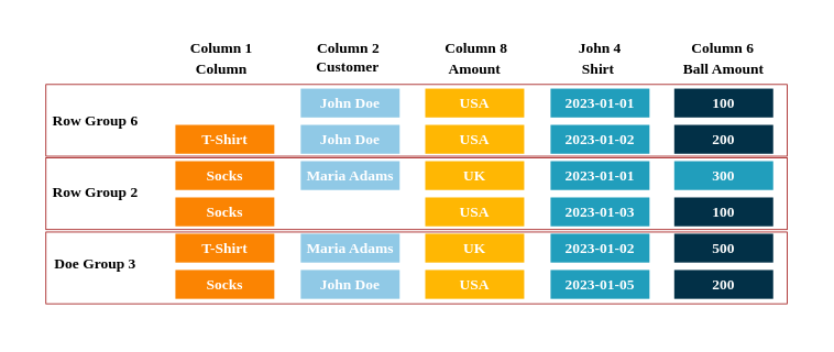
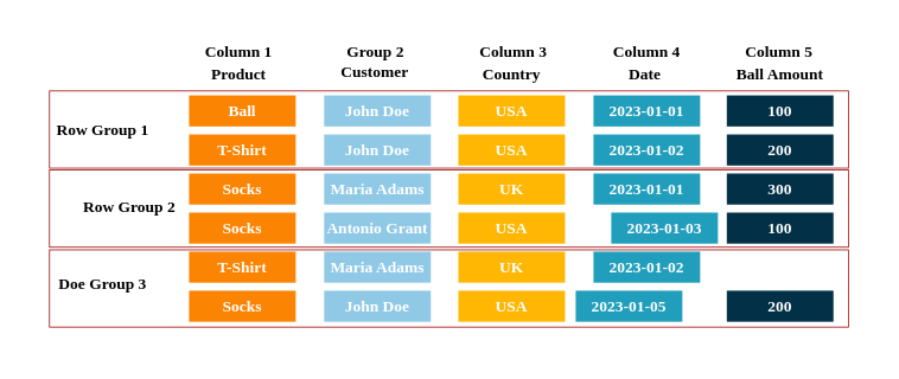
  <mxCell id="0" />
  <mxCell id="1" parent="0" />
  <mxCell id="2" value="" style="rounded=0;whiteSpace=wrap;html=1;strokeColor=none;fillColor=none;" parent="1" vertex="1"><mxGeometry x="20.5" y="20.5" width="968" height="384" as="geometry" /></mxCell>
  <mxCell id="3" value="" style="rounded=0;whiteSpace=wrap;html=1;strokeColor=#990000;" parent="1" vertex="1"><mxGeometry x="55" y="281" width="899" height="87" as="geometry" /></mxCell>
  <mxCell id="4" value="" style="rounded=0;whiteSpace=wrap;html=1;strokeColor=#990000;" parent="1" vertex="1"><mxGeometry x="55" y="191" width="899" height="87" as="geometry" /></mxCell>
  <mxCell id="5" value="" style="rounded=0;whiteSpace=wrap;html=1;strokeColor=#990000;" parent="1" vertex="1"><mxGeometry x="55" y="102" width="899" height="87" as="geometry" /></mxCell>
  <mxCell id="6" value="&lt;font face=&quot;Times New Roman&quot; style=&quot;font-size: 18px;&quot;&gt;&lt;b style=&quot;&quot;&gt;Column 1&lt;/b&gt;&lt;/font&gt;" style="text;html=1;strokeColor=none;fillColor=none;align=center;verticalAlign=middle;whiteSpace=wrap;rounded=0;" parent="1" vertex="1"><mxGeometry x="227" y="43" width="82" height="30" as="geometry" /></mxCell>
- <mxCell id="7" value="&lt;font face=&quot;Times New Roman&quot; style=&quot;font-size: 18px;&quot;&gt;&lt;b style=&quot;&quot;&gt;Column 2&lt;/b&gt;&lt;/font&gt;" style="text;html=1;strokeColor=none;fillColor=none;align=center;verticalAlign=middle;whiteSpace=wrap;rounded=0;" parent="1" vertex="1"><mxGeometry x="381" y="43" width="82" height="30" as="geometry" /></mxCell>
- <mxCell id="8" value="&lt;font face=&quot;Times New Roman&quot; style=&quot;font-size: 18px;&quot;&gt;&lt;b style=&quot;&quot;&gt;Column 8&lt;/b&gt;&lt;/font&gt;" style="text;html=1;strokeColor=none;fillColor=none;align=center;verticalAlign=middle;whiteSpace=wrap;rounded=0;" parent="1" vertex="1"><mxGeometry x="536" y="43" width="82" height="30" as="geometry" /></mxCell>
- <mxCell id="9" value="&lt;font face=&quot;Times New Roman&quot; style=&quot;font-size: 18px;&quot;&gt;&lt;b style=&quot;&quot;&gt;John 4&lt;/b&gt;&lt;/font&gt;" style="text;html=1;strokeColor=none;fillColor=none;align=center;verticalAlign=middle;whiteSpace=wrap;rounded=0;" parent="1" vertex="1"><mxGeometry x="686" y="43" width="82" height="30" as="geometry" /></mxCell>
- <mxCell id="10" value="&lt;font face=&quot;Times New Roman&quot; style=&quot;font-size: 18px;&quot;&gt;&lt;b style=&quot;&quot;&gt;Column 6&lt;/b&gt;&lt;/font&gt;" style="text;html=1;strokeColor=none;fillColor=none;align=center;verticalAlign=middle;whiteSpace=wrap;rounded=0;" parent="1" vertex="1"><mxGeometry x="835" y="43" width="82" height="30" as="geometry" /></mxCell>
- <mxCell id="11" value="&lt;font face=&quot;Times New Roman&quot; style=&quot;font-size: 18px;&quot;&gt;&lt;b style=&quot;&quot;&gt;Column&lt;/b&gt;&lt;/font&gt;" style="text;html=1;strokeColor=none;fillColor=none;align=center;verticalAlign=middle;whiteSpace=wrap;rounded=0;" parent="1" vertex="1"><mxGeometry x="227" y="68" width="82" height="30" as="geometry" /></mxCell>
+ <mxCell id="7" value="&lt;font face=&quot;Times New Roman&quot; style=&quot;font-size: 18px;&quot;&gt;&lt;b style=&quot;&quot;&gt;Group 2&lt;/b&gt;&lt;/font&gt;" style="text;html=1;strokeColor=none;fillColor=none;align=center;verticalAlign=middle;whiteSpace=wrap;rounded=0;" parent="1" vertex="1"><mxGeometry x="381" y="43" width="82" height="30" as="geometry" /></mxCell>
+ <mxCell id="8" value="&lt;font face=&quot;Times New Roman&quot; style=&quot;font-size: 18px;&quot;&gt;&lt;b style=&quot;&quot;&gt;Column 3&lt;/b&gt;&lt;/font&gt;" style="text;html=1;strokeColor=none;fillColor=none;align=center;verticalAlign=middle;whiteSpace=wrap;rounded=0;" parent="1" vertex="1"><mxGeometry x="536" y="43" width="82" height="30" as="geometry" /></mxCell>
+ <mxCell id="9" value="&lt;font face=&quot;Times New Roman&quot; style=&quot;font-size: 18px;&quot;&gt;&lt;b style=&quot;&quot;&gt;Column 4&lt;/b&gt;&lt;/font&gt;" style="text;html=1;strokeColor=none;fillColor=none;align=center;verticalAlign=middle;whiteSpace=wrap;rounded=0;" parent="1" vertex="1"><mxGeometry x="686" y="43" width="82" height="30" as="geometry" /></mxCell>
+ <mxCell id="10" value="&lt;font face=&quot;Times New Roman&quot; style=&quot;font-size: 18px;&quot;&gt;&lt;b style=&quot;&quot;&gt;Column 5&lt;/b&gt;&lt;/font&gt;" style="text;html=1;strokeColor=none;fillColor=none;align=center;verticalAlign=middle;whiteSpace=wrap;rounded=0;" parent="1" vertex="1"><mxGeometry x="835" y="43" width="82" height="30" as="geometry" /></mxCell>
+ <mxCell id="11" value="&lt;font face=&quot;Times New Roman&quot; style=&quot;font-size: 18px;&quot;&gt;&lt;b style=&quot;&quot;&gt;Product&lt;/b&gt;&lt;/font&gt;" style="text;html=1;strokeColor=none;fillColor=none;align=center;verticalAlign=middle;whiteSpace=wrap;rounded=0;" parent="1" vertex="1"><mxGeometry x="227" y="68" width="82" height="30" as="geometry" /></mxCell>
  <mxCell id="12" value="&lt;font face=&quot;Times New Roman&quot; style=&quot;font-size: 18px;&quot;&gt;&lt;b style=&quot;&quot;&gt;Customer&lt;/b&gt;&lt;/font&gt;" style="text;html=1;strokeColor=none;fillColor=none;align=center;verticalAlign=middle;whiteSpace=wrap;rounded=0;" parent="1" vertex="1"><mxGeometry x="380" y="66" width="82" height="30" as="geometry" /></mxCell>
- <mxCell id="13" value="&lt;font face=&quot;Times New Roman&quot; style=&quot;font-size: 18px;&quot;&gt;&lt;b style=&quot;&quot;&gt;Amount&lt;/b&gt;&lt;/font&gt;" style="text;html=1;strokeColor=none;fillColor=none;align=center;verticalAlign=middle;whiteSpace=wrap;rounded=0;" parent="1" vertex="1"><mxGeometry x="534" y="68" width="82" height="30" as="geometry" /></mxCell>
- <mxCell id="14" value="&lt;font face=&quot;Times New Roman&quot; style=&quot;font-size: 18px;&quot;&gt;&lt;b style=&quot;&quot;&gt;Shirt&lt;/b&gt;&lt;/font&gt;" style="text;html=1;strokeColor=none;fillColor=none;align=center;verticalAlign=middle;whiteSpace=wrap;rounded=0;" parent="1" vertex="1"><mxGeometry x="684" y="68" width="82" height="30" as="geometry" /></mxCell>
+ <mxCell id="13" value="&lt;font face=&quot;Times New Roman&quot; style=&quot;font-size: 18px;&quot;&gt;&lt;b style=&quot;&quot;&gt;Country&lt;/b&gt;&lt;/font&gt;" style="text;html=1;strokeColor=none;fillColor=none;align=center;verticalAlign=middle;whiteSpace=wrap;rounded=0;" parent="1" vertex="1"><mxGeometry x="534" y="68" width="82" height="30" as="geometry" /></mxCell>
+ <mxCell id="14" value="&lt;font face=&quot;Times New Roman&quot; style=&quot;font-size: 18px;&quot;&gt;&lt;b style=&quot;&quot;&gt;Date&lt;/b&gt;&lt;/font&gt;" style="text;html=1;strokeColor=none;fillColor=none;align=center;verticalAlign=middle;whiteSpace=wrap;rounded=0;" parent="1" vertex="1"><mxGeometry x="684" y="68" width="82" height="30" as="geometry" /></mxCell>
  <mxCell id="15" value="&lt;font face=&quot;Times New Roman&quot; style=&quot;font-size: 18px;&quot;&gt;&lt;b style=&quot;&quot;&gt;Ball Amount&lt;/b&gt;&lt;/font&gt;" style="text;html=1;strokeColor=none;fillColor=none;align=center;verticalAlign=middle;whiteSpace=wrap;rounded=0;" parent="1" vertex="1"><mxGeometry x="822" y="68" width="110" height="30" as="geometry" /></mxCell>
+ <mxCell id="16" value="&lt;font color=&quot;#ffffff&quot; style=&quot;font-size: 18px;&quot; face=&quot;Times New Roman&quot;&gt;&lt;b&gt;Ball&lt;/b&gt;&lt;/font&gt;" style="rounded=0;whiteSpace=wrap;html=1;fillColor=#FB8402;strokeColor=none;" parent="1" vertex="1"><mxGeometry x="212" y="107" width="120" height="35" as="geometry" /></mxCell>
  <mxCell id="17" value="&lt;font color=&quot;#ffffff&quot; style=&quot;font-size: 18px;&quot; face=&quot;Times New Roman&quot;&gt;&lt;b&gt;T-Shirt&lt;/b&gt;&lt;/font&gt;" style="rounded=0;whiteSpace=wrap;html=1;fillColor=#FB8402;strokeColor=none;" parent="1" vertex="1"><mxGeometry x="212" y="151" width="120" height="35" as="geometry" /></mxCell>
  <mxCell id="18" value="&lt;font color=&quot;#ffffff&quot; style=&quot;font-size: 18px;&quot; face=&quot;Times New Roman&quot;&gt;&lt;b&gt;Socks&lt;br&gt;&lt;/b&gt;&lt;/font&gt;" style="rounded=0;whiteSpace=wrap;html=1;fillColor=#FB8402;strokeColor=none;" parent="1" vertex="1"><mxGeometry x="212" y="195" width="120" height="35" as="geometry" /></mxCell>
  <mxCell id="19" value="&lt;font color=&quot;#ffffff&quot; style=&quot;font-size: 18px;&quot; face=&quot;Times New Roman&quot;&gt;&lt;b&gt;Socks&lt;br&gt;&lt;/b&gt;&lt;/font&gt;" style="rounded=0;whiteSpace=wrap;html=1;fillColor=#FB8402;strokeColor=none;" parent="1" vertex="1"><mxGeometry x="212" y="239" width="120" height="35" as="geometry" /></mxCell>
  <mxCell id="20" value="&lt;font color=&quot;#ffffff&quot; style=&quot;font-size: 18px;&quot; face=&quot;Times New Roman&quot;&gt;&lt;b&gt;T-Shirt&lt;/b&gt;&lt;/font&gt;" style="rounded=0;whiteSpace=wrap;html=1;fillColor=#FB8402;strokeColor=none;" parent="1" vertex="1"><mxGeometry x="212" y="283" width="120" height="35" as="geometry" /></mxCell>
  <mxCell id="21" value="&lt;font color=&quot;#ffffff&quot; style=&quot;font-size: 18px;&quot; face=&quot;Times New Roman&quot;&gt;&lt;b&gt;Socks&lt;br&gt;&lt;/b&gt;&lt;/font&gt;" style="rounded=0;whiteSpace=wrap;html=1;fillColor=#FB8402;strokeColor=none;" parent="1" vertex="1"><mxGeometry x="212" y="327" width="120" height="35" as="geometry" /></mxCell>
- <mxCell id="22" value="&lt;font face=&quot;Times New Roman&quot; style=&quot;font-size: 18px;&quot;&gt;&lt;b style=&quot;&quot;&gt;Row Group 6&lt;br&gt;&lt;/b&gt;&lt;/font&gt;" style="text;html=1;strokeColor=none;fillColor=none;align=center;verticalAlign=middle;whiteSpace=wrap;rounded=0;" parent="1" vertex="1"><mxGeometry x="56" y="131" width="118" height="30" as="geometry" /></mxCell>
- <mxCell id="23" value="&lt;font face=&quot;Times New Roman&quot; style=&quot;font-size: 18px;&quot;&gt;&lt;b style=&quot;&quot;&gt;Row Group 2&lt;br&gt;&lt;/b&gt;&lt;/font&gt;" style="text;html=1;strokeColor=none;fillColor=none;align=center;verticalAlign=middle;whiteSpace=wrap;rounded=0;" parent="1" vertex="1"><mxGeometry x="56" y="218" width="118" height="30" as="geometry" /></mxCell>
+ <mxCell id="22" value="&lt;font face=&quot;Times New Roman&quot; style=&quot;font-size: 18px;&quot;&gt;&lt;b style=&quot;&quot;&gt;Row Group 1&lt;br&gt;&lt;/b&gt;&lt;/font&gt;" style="text;html=1;strokeColor=none;fillColor=none;align=center;verticalAlign=middle;whiteSpace=wrap;rounded=0;" parent="1" vertex="1"><mxGeometry x="56" y="131" width="118" height="30" as="geometry" /></mxCell>
+ <mxCell id="23" value="&lt;font face=&quot;Times New Roman&quot; style=&quot;font-size: 18px;&quot;&gt;&lt;b style=&quot;&quot;&gt;Row Group 2&lt;br&gt;&lt;/b&gt;&lt;/font&gt;" style="text;html=1;strokeColor=none;fillColor=none;align=center;verticalAlign=middle;whiteSpace=wrap;rounded=0;" parent="1" vertex="1"><mxGeometry x="86" y="218" width="118" height="30" as="geometry" /></mxCell>
  <mxCell id="24" value="&lt;font face=&quot;Times New Roman&quot; style=&quot;font-size: 18px;&quot;&gt;&lt;b style=&quot;&quot;&gt;Doe Group 3&lt;br&gt;&lt;/b&gt;&lt;/font&gt;" style="text;html=1;strokeColor=none;fillColor=none;align=center;verticalAlign=middle;whiteSpace=wrap;rounded=0;" parent="1" vertex="1"><mxGeometry x="56" y="305" width="118" height="30" as="geometry" /></mxCell>
  <mxCell id="25" value="&lt;font color=&quot;#ffffff&quot; style=&quot;font-size: 18px;&quot; face=&quot;Times New Roman&quot;&gt;&lt;b&gt;John Doe&lt;/b&gt;&lt;/font&gt;" style="rounded=0;whiteSpace=wrap;html=1;fillColor=#90C9E6;strokeColor=none;" parent="1" vertex="1"><mxGeometry x="364" y="107" width="120" height="35" as="geometry" /></mxCell>
  <mxCell id="26" value="&lt;font color=&quot;#ffffff&quot; style=&quot;font-size: 18px;&quot; face=&quot;Times New Roman&quot;&gt;&lt;b&gt;John Doe&lt;/b&gt;&lt;/font&gt;" style="rounded=0;whiteSpace=wrap;html=1;fillColor=#90C9E6;strokeColor=none;" parent="1" vertex="1"><mxGeometry x="364" y="151" width="120" height="35" as="geometry" /></mxCell>
  <mxCell id="27" value="&lt;font color=&quot;#ffffff&quot; style=&quot;font-size: 18px;&quot; face=&quot;Times New Roman&quot;&gt;&lt;b&gt;Maria Adams&lt;/b&gt;&lt;/font&gt;" style="rounded=0;whiteSpace=wrap;html=1;fillColor=#90C9E6;strokeColor=none;" parent="1" vertex="1"><mxGeometry x="364" y="195" width="120" height="35" as="geometry" /></mxCell>
+ <mxCell id="28" value="&lt;font color=&quot;#ffffff&quot; style=&quot;font-size: 18px;&quot; face=&quot;Times New Roman&quot;&gt;&lt;b&gt;Antonio Grant&lt;/b&gt;&lt;/font&gt;" style="rounded=0;whiteSpace=wrap;html=1;fillColor=#90C9E6;strokeColor=none;" parent="1" vertex="1"><mxGeometry x="364" y="239" width="120" height="35" as="geometry" /></mxCell>
  <mxCell id="29" value="&lt;b style=&quot;border-color: var(--border-color); color: rgb(255, 255, 255); font-family: &amp;quot;Times New Roman&amp;quot;; font-size: 18px;&quot;&gt;Maria Adams&lt;/b&gt;" style="rounded=0;whiteSpace=wrap;html=1;fillColor=#90C9E6;strokeColor=none;" parent="1" vertex="1"><mxGeometry x="364" y="283" width="120" height="35" as="geometry" /></mxCell>
  <mxCell id="30" value="&lt;font color=&quot;#ffffff&quot; style=&quot;font-size: 18px;&quot; face=&quot;Times New Roman&quot;&gt;&lt;b&gt;John Doe&lt;/b&gt;&lt;/font&gt;" style="rounded=0;whiteSpace=wrap;html=1;fillColor=#90C9E6;strokeColor=none;" parent="1" vertex="1"><mxGeometry x="364" y="327" width="120" height="35" as="geometry" /></mxCell>
  <mxCell id="31" value="&lt;font color=&quot;#ffffff&quot; style=&quot;font-size: 18px;&quot; face=&quot;Times New Roman&quot;&gt;&lt;b&gt;USA&lt;/b&gt;&lt;/font&gt;" style="rounded=0;whiteSpace=wrap;html=1;fillColor=#FFB703;strokeColor=none;" parent="1" vertex="1"><mxGeometry x="515" y="107" width="120" height="35" as="geometry" /></mxCell>
  <mxCell id="32" value="&lt;b style=&quot;border-color: var(--border-color); color: rgb(255, 255, 255); font-family: &amp;quot;Times New Roman&amp;quot;; font-size: 18px;&quot;&gt;USA&lt;/b&gt;" style="rounded=0;whiteSpace=wrap;html=1;fillColor=#FFB703;strokeColor=none;" parent="1" vertex="1"><mxGeometry x="515" y="151" width="120" height="35" as="geometry" /></mxCell>
  <mxCell id="33" value="&lt;font color=&quot;#ffffff&quot; style=&quot;font-size: 18px;&quot; face=&quot;Times New Roman&quot;&gt;&lt;b&gt;UK&lt;br&gt;&lt;/b&gt;&lt;/font&gt;" style="rounded=0;whiteSpace=wrap;html=1;fillColor=#FFB703;strokeColor=none;" parent="1" vertex="1"><mxGeometry x="515" y="195" width="120" height="35" as="geometry" /></mxCell>
  <mxCell id="34" value="&lt;b style=&quot;border-color: var(--border-color); color: rgb(255, 255, 255); font-family: &amp;quot;Times New Roman&amp;quot;; font-size: 18px;&quot;&gt;USA&lt;/b&gt;" style="rounded=0;whiteSpace=wrap;html=1;fillColor=#FFB703;strokeColor=none;" parent="1" vertex="1"><mxGeometry x="515" y="239" width="120" height="35" as="geometry" /></mxCell>
  <mxCell id="35" value="&lt;b style=&quot;border-color: var(--border-color); color: rgb(255, 255, 255); font-family: &amp;quot;Times New Roman&amp;quot;; font-size: 18px;&quot;&gt;UK&lt;/b&gt;" style="rounded=0;whiteSpace=wrap;html=1;fillColor=#FFB703;strokeColor=none;" parent="1" vertex="1"><mxGeometry x="515" y="283" width="120" height="35" as="geometry" /></mxCell>
  <mxCell id="36" value="&lt;b style=&quot;border-color: var(--border-color); color: rgb(255, 255, 255); font-family: &amp;quot;Times New Roman&amp;quot;; font-size: 18px;&quot;&gt;USA&lt;/b&gt;" style="rounded=0;whiteSpace=wrap;html=1;fillColor=#FFB703;strokeColor=none;" parent="1" vertex="1"><mxGeometry x="515" y="327" width="120" height="35" as="geometry" /></mxCell>
  <mxCell id="37" value="&lt;font color=&quot;#ffffff&quot; style=&quot;font-size: 18px;&quot; face=&quot;Times New Roman&quot;&gt;&lt;b&gt;2023-01-01&lt;/b&gt;&lt;/font&gt;" style="rounded=0;whiteSpace=wrap;html=1;fillColor=#219EBC;strokeColor=none;" parent="1" vertex="1"><mxGeometry x="667" y="107" width="120" height="35" as="geometry" /></mxCell>
  <mxCell id="38" value="&lt;b style=&quot;border-color: var(--border-color); color: rgb(255, 255, 255); font-family: &amp;quot;Times New Roman&amp;quot;; font-size: 18px;&quot;&gt;2023-01-02&lt;/b&gt;" style="rounded=0;whiteSpace=wrap;html=1;fillColor=#219EBC;strokeColor=none;" parent="1" vertex="1"><mxGeometry x="667" y="151" width="120" height="35" as="geometry" /></mxCell>
  <mxCell id="39" value="&lt;b style=&quot;border-color: var(--border-color); color: rgb(255, 255, 255); font-family: &amp;quot;Times New Roman&amp;quot;; font-size: 18px;&quot;&gt;2023-01-01&lt;/b&gt;&lt;font color=&quot;#ffffff&quot; style=&quot;font-size: 18px;&quot; face=&quot;Times New Roman&quot;&gt;&lt;b&gt;&lt;br&gt;&lt;/b&gt;&lt;/font&gt;" style="rounded=0;whiteSpace=wrap;html=1;fillColor=#219EBC;strokeColor=none;" parent="1" vertex="1"><mxGeometry x="667" y="195" width="120" height="35" as="geometry" /></mxCell>
- <mxCell id="40" value="&lt;b style=&quot;border-color: var(--border-color); color: rgb(255, 255, 255); font-family: &amp;quot;Times New Roman&amp;quot;; font-size: 18px;&quot;&gt;2023-01-03&lt;/b&gt;" style="rounded=0;whiteSpace=wrap;html=1;fillColor=#219EBC;strokeColor=none;" parent="1" vertex="1"><mxGeometry x="667" y="239" width="120" height="35" as="geometry" /></mxCell>
+ <mxCell id="40" value="&lt;b style=&quot;border-color: var(--border-color); color: rgb(255, 255, 255); font-family: &amp;quot;Times New Roman&amp;quot;; font-size: 18px;&quot;&gt;2023-01-03&lt;/b&gt;" style="rounded=0;whiteSpace=wrap;html=1;fillColor=#219EBC;strokeColor=none;" parent="1" vertex="1"><mxGeometry x="687" y="239" width="120" height="35" as="geometry" /></mxCell>
  <mxCell id="41" value="&lt;b style=&quot;border-color: var(--border-color); color: rgb(255, 255, 255); font-family: &amp;quot;Times New Roman&amp;quot;; font-size: 18px;&quot;&gt;2023-01-02&lt;/b&gt;" style="rounded=0;whiteSpace=wrap;html=1;fillColor=#219EBC;strokeColor=none;" parent="1" vertex="1"><mxGeometry x="667" y="283" width="120" height="35" as="geometry" /></mxCell>
- <mxCell id="42" value="&lt;b style=&quot;border-color: var(--border-color); color: rgb(255, 255, 255); font-family: &amp;quot;Times New Roman&amp;quot;; font-size: 18px;&quot;&gt;2023-01-05&lt;/b&gt;" style="rounded=0;whiteSpace=wrap;html=1;fillColor=#219EBC;strokeColor=none;" parent="1" vertex="1"><mxGeometry x="667" y="327" width="120" height="35" as="geometry" /></mxCell>
+ <mxCell id="42" value="&lt;b style=&quot;border-color: var(--border-color); color: rgb(255, 255, 255); font-family: &amp;quot;Times New Roman&amp;quot;; font-size: 18px;&quot;&gt;2023-01-05&lt;/b&gt;" style="rounded=0;whiteSpace=wrap;html=1;fillColor=#219EBC;strokeColor=none;" parent="1" vertex="1"><mxGeometry x="647" y="327" width="120" height="35" as="geometry" /></mxCell>
  <mxCell id="43" value="&lt;font color=&quot;#ffffff&quot; style=&quot;font-size: 18px;&quot; face=&quot;Times New Roman&quot;&gt;&lt;b&gt;100&lt;/b&gt;&lt;/font&gt;" style="rounded=0;whiteSpace=wrap;html=1;fillColor=#023047;strokeColor=none;" parent="1" vertex="1"><mxGeometry x="817" y="107" width="120" height="35" as="geometry" /></mxCell>
  <mxCell id="44" value="&lt;b style=&quot;border-color: var(--border-color); color: rgb(255, 255, 255); font-family: &amp;quot;Times New Roman&amp;quot;; font-size: 18px;&quot;&gt;200&lt;/b&gt;" style="rounded=0;whiteSpace=wrap;html=1;fillColor=#023047;strokeColor=none;" parent="1" vertex="1"><mxGeometry x="817" y="151" width="120" height="35" as="geometry" /></mxCell>
- <mxCell id="45" value="&lt;font color=&quot;#ffffff&quot; style=&quot;font-size: 18px;&quot; face=&quot;Times New Roman&quot;&gt;&lt;b&gt;300&lt;br&gt;&lt;/b&gt;&lt;/font&gt;" style="rounded=0;whiteSpace=wrap;html=1;fillColor=#219ebc;strokeColor=none;" parent="1" vertex="1"><mxGeometry x="817" y="195" width="120" height="35" as="geometry" /></mxCell>
+ <mxCell id="45" value="&lt;font color=&quot;#ffffff&quot; style=&quot;font-size: 18px;&quot; face=&quot;Times New Roman&quot;&gt;&lt;b&gt;300&lt;br&gt;&lt;/b&gt;&lt;/font&gt;" style="rounded=0;whiteSpace=wrap;html=1;fillColor=#023047;strokeColor=none;" parent="1" vertex="1"><mxGeometry x="817" y="195" width="120" height="35" as="geometry" /></mxCell>
  <mxCell id="46" value="&lt;b style=&quot;border-color: var(--border-color); color: rgb(255, 255, 255); font-family: &amp;quot;Times New Roman&amp;quot;; font-size: 18px;&quot;&gt;100&lt;/b&gt;" style="rounded=0;whiteSpace=wrap;html=1;fillColor=#023047;strokeColor=none;" parent="1" vertex="1"><mxGeometry x="817" y="239" width="120" height="35" as="geometry" /></mxCell>
- <mxCell id="47" value="&lt;b style=&quot;border-color: var(--border-color); color: rgb(255, 255, 255); font-family: &amp;quot;Times New Roman&amp;quot;; font-size: 18px;&quot;&gt;500&lt;/b&gt;" style="rounded=0;whiteSpace=wrap;html=1;fillColor=#023047;strokeColor=none;" parent="1" vertex="1"><mxGeometry x="817" y="283" width="120" height="35" as="geometry" /></mxCell>
  <mxCell id="48" value="&lt;b style=&quot;border-color: var(--border-color); color: rgb(255, 255, 255); font-family: &amp;quot;Times New Roman&amp;quot;; font-size: 18px;&quot;&gt;200&lt;/b&gt;" style="rounded=0;whiteSpace=wrap;html=1;fillColor=#023047;strokeColor=none;" parent="1" vertex="1"><mxGeometry x="817" y="327" width="120" height="35" as="geometry" /></mxCell>
